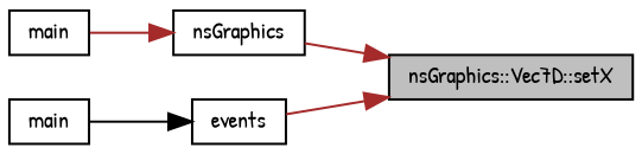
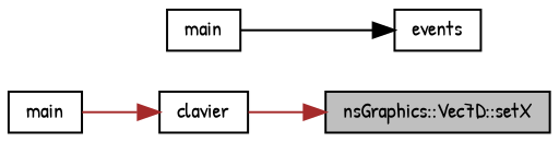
  digraph {
    fontname="Patrick Hand"
    rankdir=RL
    node [color=black fillcolor=white fontname="Patrick Hand" fontsize=10 shape=record style=filled]
    edge [color=brown dir=back fontname="Patrick Hand" fontsize=10 labelfontname=Helvetica labelfontsize=10 style=solid]
    n1 [fillcolor=grey75 fontcolor=black height=0.2 label="nsGraphics::Vec7D::setX" width=0.4]
-   n2 [height=0.2 label=nsGraphics width=0.4]
+   n2 [height=0.2 label=clavier width=0.4]
    n3 [height=0.2 label=events width=0.4]
    n4 [height=0.2 label=main width=0.4]
    n5 [height=0.2 label=main width=0.4]
    n1 -> n2
-   n1 -> n3
    n2 -> n4
    n3 -> n5 [color=black]
  }
